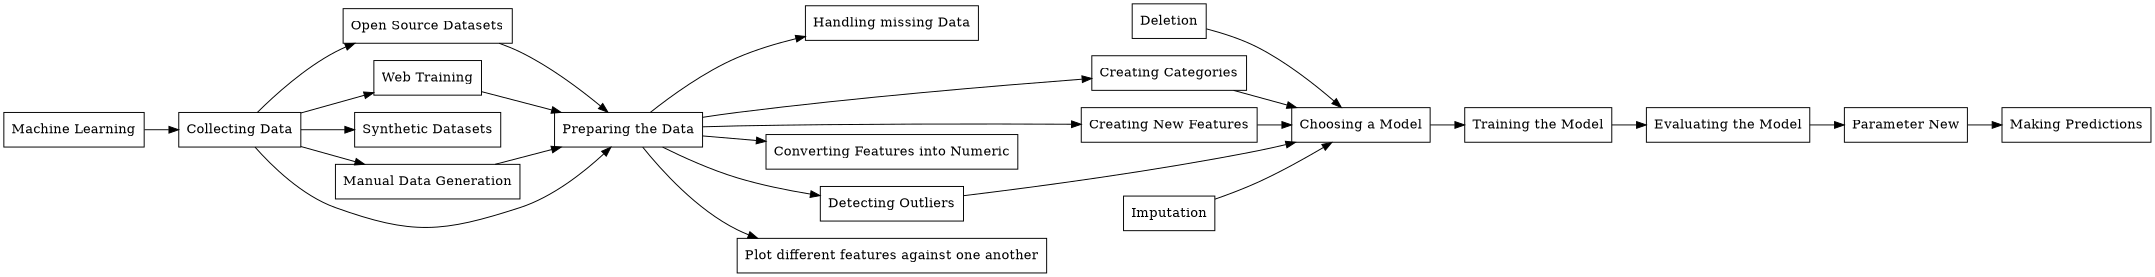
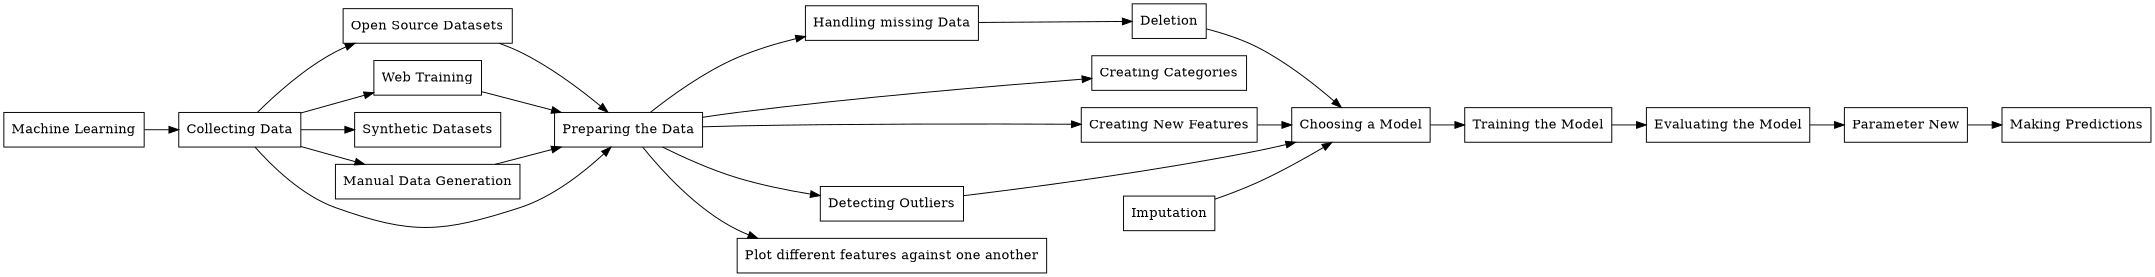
  digraph {
    rankdir=LR
    node [shape=box]
    n1 [label="Machine Learning"]
    n2 [label="Collecting Data"]
    n3 [label="Open Source Datasets"]
    n4 [label="Web Training"]
    n5 [label="Synthetic Datasets"]
    n6 [label="Manual Data Generation"]
    n7 [label="Preparing the Data"]
    n8 [label="Handling missing Data"]
    n9 [label="Creating Categories"]
    n10 [label="Creating New Features"]
-   n11 [label="Converting Features into Numeric"]
    n12 [label="Detecting Outliers"]
    n13 [label="Plot different features against one another"]
    n14 [label=Deletion]
    n15 [label="Choosing a Model"]
    n16 [label="Training the Model"]
    n17 [label="Evaluating the Model"]
    n18 [label="Parameter New"]
    n19 [label="Making Predictions"]
    n20 [label=Imputation]
    n1 -> n2
    n2 -> n3
    n2 -> n4
    n2 -> n5
    n2 -> n6
    n2 -> n7
    n3 -> n7
    n4 -> n7
    n6 -> n7
    n7 -> n8
    n7 -> n9
    n7 -> n10
-   n7 -> n11
    n7 -> n12
    n7 -> n13
-   n9 -> n15
+   n8 -> n14
    n10 -> n15
    n12 -> n15
    n14 -> n15
    n15 -> n16
    n16 -> n17
    n17 -> n18
    n18 -> n19
    n20 -> n15
  }
